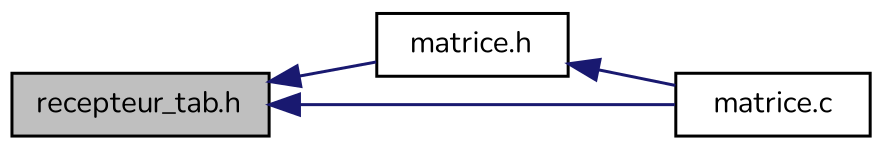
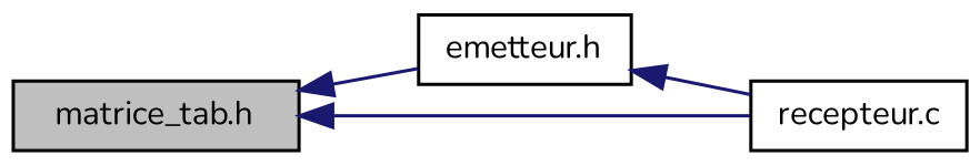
  digraph {
    fontname=Nunito
    rankdir=LR
    node [color=black fillcolor=white fontname=Nunito fontsize=10 shape=record style=filled]
    edge [color=midnightblue dir=back fontname=Nunito fontsize=10 labelfontname=Helvetica labelfontsize=10 style=solid]
-   n1 [fillcolor=grey75 fontcolor=black height=0.2 label="recepteur_tab.h" width=0.4]
-   n2 [height=0.2 label="matrice.h" width=0.4]
-   n3 [height=0.2 label="matrice.c" width=0.4]
+   n1 [fillcolor=grey75 fontcolor=black height=0.2 label="matrice_tab.h" width=0.4]
+   n2 [height=0.2 label="emetteur.h" width=0.4]
+   n3 [height=0.2 label="recepteur.c" width=0.4]
    n1 -> n2
    n1 -> n3
    n2 -> n3
  }
